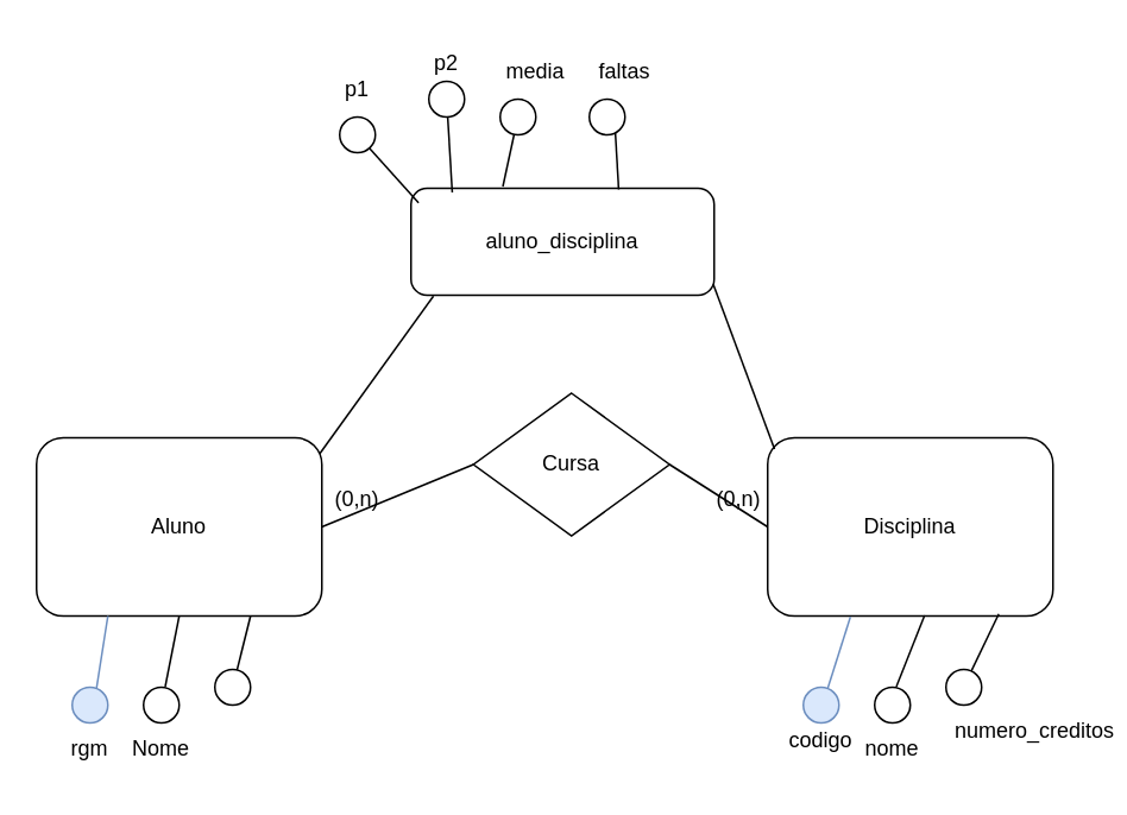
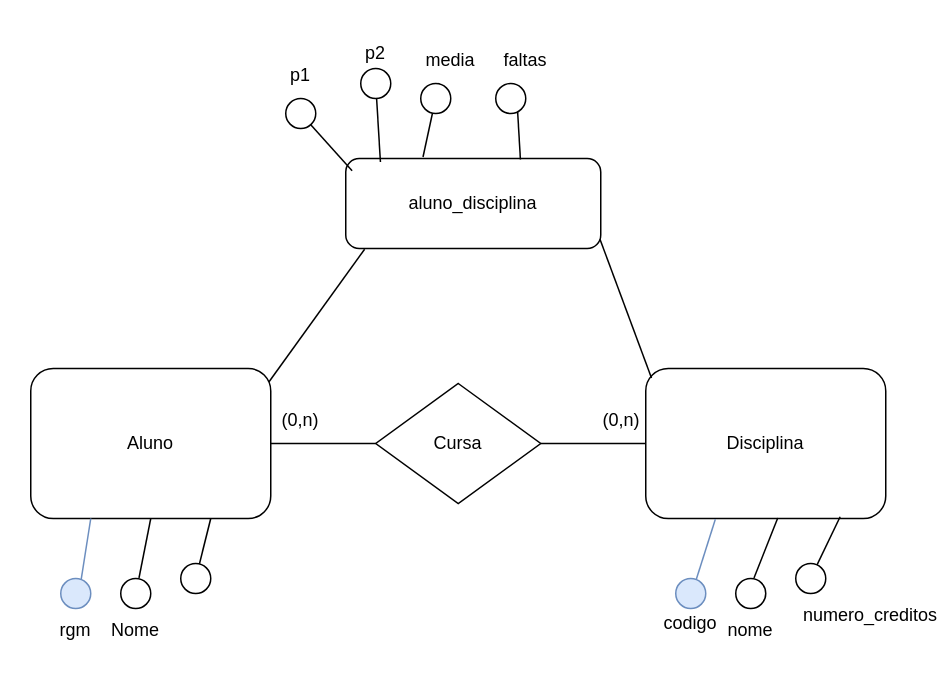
  <mxCell id="0" />
  <mxCell id="1" parent="0" />
  <mxCell id="2" value="Disciplina" style="rounded=1;whiteSpace=wrap;html=1;" vertex="1" parent="1"><mxGeometry x="430" y="245" width="160" height="100" as="geometry" /></mxCell>
  <mxCell id="3" value="Aluno" style="rounded=1;whiteSpace=wrap;html=1;" vertex="1" parent="1"><mxGeometry x="20" y="245" width="160" height="100" as="geometry" /></mxCell>
- <mxCell id="4" value="Cursa" style="rhombus;whiteSpace=wrap;html=1;" vertex="1" parent="1"><mxGeometry x="265" y="220" width="110" height="80" as="geometry" /></mxCell>
+ <mxCell id="4" value="Cursa" style="rhombus;whiteSpace=wrap;html=1;" vertex="1" parent="1"><mxGeometry x="250" y="255" width="110" height="80" as="geometry" /></mxCell>
  <mxCell id="5" value="" style="endArrow=none;html=1;rounded=0;exitX=1;exitY=0.5;exitDx=0;exitDy=0;entryX=0;entryY=0.5;entryDx=0;entryDy=0;" edge="1" parent="1" source="4" target="2"><mxGeometry width="50" height="50" relative="1" as="geometry"><mxPoint x="390" y="375" as="sourcePoint" /><mxPoint x="440" y="325" as="targetPoint" /></mxGeometry></mxCell>
  <mxCell id="6" value="" style="endArrow=none;html=1;rounded=0;exitX=1;exitY=0.5;exitDx=0;exitDy=0;entryX=0;entryY=0.5;entryDx=0;entryDy=0;" edge="1" parent="1" source="3" target="4"><mxGeometry width="50" height="50" relative="1" as="geometry"><mxPoint x="390" y="375" as="sourcePoint" /><mxPoint x="440" y="325" as="targetPoint" /></mxGeometry></mxCell>
  <mxCell id="7" value="" style="endArrow=none;html=1;rounded=0;exitX=0.75;exitY=1;exitDx=0;exitDy=0;" edge="1" parent="1" source="3" target="10"><mxGeometry width="50" height="50" relative="1" as="geometry"><mxPoint x="390" y="375" as="sourcePoint" /><mxPoint x="130" y="385" as="targetPoint" /></mxGeometry></mxCell>
  <mxCell id="8" value="" style="endArrow=none;html=1;rounded=0;exitX=0.5;exitY=1;exitDx=0;exitDy=0;entryX=0.608;entryY=-0.017;entryDx=0;entryDy=0;entryPerimeter=0;" edge="1" parent="1" source="3" target="11"><mxGeometry width="50" height="50" relative="1" as="geometry"><mxPoint x="390" y="375" as="sourcePoint" /><mxPoint x="90" y="385" as="targetPoint" /></mxGeometry></mxCell>
  <mxCell id="9" value="" style="endArrow=none;html=1;rounded=0;exitX=0.25;exitY=1;exitDx=0;exitDy=0;entryX=0.678;entryY=0.053;entryDx=0;entryDy=0;entryPerimeter=0;fillColor=#dae8fc;strokeColor=#6c8ebf;" edge="1" parent="1" source="3" target="12"><mxGeometry width="50" height="50" relative="1" as="geometry"><mxPoint x="390" y="375" as="sourcePoint" /><mxPoint x="50" y="385" as="targetPoint" /></mxGeometry></mxCell>
  <mxCell id="10" value="" style="ellipse;whiteSpace=wrap;html=1;aspect=fixed;" vertex="1" parent="1"><mxGeometry x="120" y="375" width="20" height="20" as="geometry" /></mxCell>
  <mxCell id="11" value="" style="ellipse;whiteSpace=wrap;html=1;aspect=fixed;" vertex="1" parent="1"><mxGeometry x="80" y="385" width="20" height="20" as="geometry" /></mxCell>
  <mxCell id="12" value="" style="ellipse;whiteSpace=wrap;html=1;aspect=fixed;fillColor=#dae8fc;strokeColor=#6c8ebf;" vertex="1" parent="1"><mxGeometry x="40" y="385" width="20" height="20" as="geometry" /></mxCell>
  <mxCell id="13" value="" style="endArrow=none;html=1;rounded=0;exitX=0.81;exitY=0.988;exitDx=0;exitDy=0;exitPerimeter=0;" edge="1" parent="1" target="16" source="2"><mxGeometry width="50" height="50" relative="1" as="geometry"><mxPoint x="550" y="345" as="sourcePoint" /><mxPoint x="540" y="385" as="targetPoint" /></mxGeometry></mxCell>
  <mxCell id="14" value="" style="endArrow=none;html=1;rounded=0;exitX=0.55;exitY=0.997;exitDx=0;exitDy=0;entryX=0.608;entryY=-0.017;entryDx=0;entryDy=0;entryPerimeter=0;exitPerimeter=0;" edge="1" parent="1" target="17" source="2"><mxGeometry width="50" height="50" relative="1" as="geometry"><mxPoint x="510" y="345" as="sourcePoint" /><mxPoint x="500" y="385" as="targetPoint" /></mxGeometry></mxCell>
  <mxCell id="15" value="" style="endArrow=none;html=1;rounded=0;exitX=0.29;exitY=1.005;exitDx=0;exitDy=0;entryX=0.678;entryY=0.053;entryDx=0;entryDy=0;entryPerimeter=0;exitPerimeter=0;fillColor=#dae8fc;strokeColor=#6c8ebf;" edge="1" parent="1" target="18" source="2"><mxGeometry width="50" height="50" relative="1" as="geometry"><mxPoint x="470" y="345" as="sourcePoint" /><mxPoint x="460" y="385" as="targetPoint" /></mxGeometry></mxCell>
  <mxCell id="16" value="" style="ellipse;whiteSpace=wrap;html=1;aspect=fixed;" vertex="1" parent="1"><mxGeometry x="530" y="375" width="20" height="20" as="geometry" /></mxCell>
  <mxCell id="17" value="" style="ellipse;whiteSpace=wrap;html=1;aspect=fixed;" vertex="1" parent="1"><mxGeometry x="490" y="385" width="20" height="20" as="geometry" /></mxCell>
  <mxCell id="18" value="" style="ellipse;whiteSpace=wrap;html=1;aspect=fixed;fillColor=#dae8fc;strokeColor=#6c8ebf;" vertex="1" parent="1"><mxGeometry x="450" y="385" width="20" height="20" as="geometry" /></mxCell>
  <mxCell id="19" value="rgm" style="text;html=1;align=center;verticalAlign=middle;whiteSpace=wrap;rounded=0;" vertex="1" parent="1"><mxGeometry x="20" y="405" width="60" height="30" as="geometry" /></mxCell>
  <mxCell id="20" value="Nome" style="text;html=1;align=center;verticalAlign=middle;whiteSpace=wrap;rounded=0;" vertex="1" parent="1"><mxGeometry x="60" y="405" width="60" height="30" as="geometry" /></mxCell>
  <mxCell id="21" value="numero_creditos" style="text;html=1;align=center;verticalAlign=middle;whiteSpace=wrap;rounded=0;" vertex="1" parent="1"><mxGeometry x="550" y="395" width="60" height="30" as="geometry" /></mxCell>
  <mxCell id="22" value="nome" style="text;html=1;align=center;verticalAlign=middle;whiteSpace=wrap;rounded=0;" vertex="1" parent="1"><mxGeometry x="470" y="405" width="60" height="30" as="geometry" /></mxCell>
  <mxCell id="23" value="codigo" style="text;html=1;align=center;verticalAlign=middle;whiteSpace=wrap;rounded=0;" vertex="1" parent="1"><mxGeometry x="430" y="400" width="60" height="30" as="geometry" /></mxCell>
  <mxCell id="24" value="(0,n)" style="text;html=1;align=center;verticalAlign=middle;whiteSpace=wrap;rounded=0;" vertex="1" parent="1"><mxGeometry x="384" y="265" width="60" height="30" as="geometry" /></mxCell>
  <mxCell id="25" value="(0,n)" style="text;html=1;align=center;verticalAlign=middle;whiteSpace=wrap;rounded=0;" vertex="1" parent="1"><mxGeometry x="170" y="265" width="60" height="30" as="geometry" /></mxCell>
  <mxCell id="26" value="aluno_disciplina" style="rounded=1;whiteSpace=wrap;html=1;" vertex="1" parent="1"><mxGeometry x="230" y="105" width="170" height="60" as="geometry" /></mxCell>
  <mxCell id="27" value="&lt;div&gt;&lt;br&gt;&lt;/div&gt;&lt;div&gt;&lt;br&gt;&lt;/div&gt;" style="endArrow=none;html=1;rounded=0;entryX=0.024;entryY=0.063;entryDx=0;entryDy=0;entryPerimeter=0;exitX=0.997;exitY=0.897;exitDx=0;exitDy=0;exitPerimeter=0;" edge="1" parent="1" source="26" target="2"><mxGeometry width="50" height="50" relative="1" as="geometry"><mxPoint x="320" y="325" as="sourcePoint" /><mxPoint x="370" y="275" as="targetPoint" /></mxGeometry></mxCell>
  <mxCell id="28" value="" style="endArrow=none;html=1;rounded=0;exitX=0.993;exitY=0.088;exitDx=0;exitDy=0;exitPerimeter=0;entryX=0.074;entryY=1.008;entryDx=0;entryDy=0;entryPerimeter=0;" edge="1" parent="1" source="3" target="26"><mxGeometry width="50" height="50" relative="1" as="geometry"><mxPoint x="320" y="325" as="sourcePoint" /><mxPoint x="370" y="275" as="targetPoint" /></mxGeometry></mxCell>
  <mxCell id="29" value="" style="endArrow=none;html=1;rounded=0;exitX=0.136;exitY=0.039;exitDx=0;exitDy=0;exitPerimeter=0;" edge="1" parent="1" target="32" source="26"><mxGeometry width="50" height="50" relative="1" as="geometry"><mxPoint x="270" y="-25" as="sourcePoint" /><mxPoint x="260" as="targetPoint" y="15" /></mxGeometry></mxCell>
  <mxCell id="30" value="" style="endArrow=none;html=1;rounded=0;entryX=0.608;entryY=-0.017;entryDx=0;entryDy=0;entryPerimeter=0;exitX=0.303;exitY=-0.017;exitDx=0;exitDy=0;exitPerimeter=0;" edge="1" parent="1" target="33" source="26"><mxGeometry width="50" height="50" relative="1" as="geometry"><mxPoint x="280" y="102" as="sourcePoint" /><mxPoint x="220" as="targetPoint" y="15" /></mxGeometry></mxCell>
  <mxCell id="31" value="" style="endArrow=none;html=1;rounded=0;exitX=0.685;exitY=0.011;exitDx=0;exitDy=0;entryX=0.678;entryY=0.053;entryDx=0;entryDy=0;entryPerimeter=0;exitPerimeter=0;" edge="1" parent="1" target="34" source="26"><mxGeometry width="50" height="50" relative="1" as="geometry"><mxPoint x="190" y="-25" as="sourcePoint" /><mxPoint x="180" as="targetPoint" y="15" /></mxGeometry></mxCell>
  <mxCell id="32" value="" style="ellipse;whiteSpace=wrap;html=1;aspect=fixed;" vertex="1" parent="1"><mxGeometry x="240" y="45" width="20" height="20" as="geometry" /></mxCell>
  <mxCell id="33" value="" style="ellipse;whiteSpace=wrap;html=1;aspect=fixed;" vertex="1" parent="1"><mxGeometry x="280" y="55" width="20" height="20" as="geometry" /></mxCell>
  <mxCell id="34" value="" style="ellipse;whiteSpace=wrap;html=1;aspect=fixed;" vertex="1" parent="1"><mxGeometry x="330" y="55" width="20" height="20" as="geometry" /></mxCell>
  <mxCell id="35" value="p1" style="text;html=1;align=center;verticalAlign=middle;whiteSpace=wrap;rounded=0;" vertex="1" parent="1"><mxGeometry x="170" y="35" width="60" height="30" as="geometry" /></mxCell>
  <mxCell id="36" value="p2" style="text;html=1;align=center;verticalAlign=middle;whiteSpace=wrap;rounded=0;" vertex="1" parent="1"><mxGeometry x="220" y="20" width="60" height="30" as="geometry" /></mxCell>
  <mxCell id="37" value="media" style="text;html=1;align=center;verticalAlign=middle;whiteSpace=wrap;rounded=0;" vertex="1" parent="1"><mxGeometry x="270" y="25" width="60" height="30" as="geometry" /></mxCell>
  <mxCell id="38" value="" style="endArrow=none;html=1;rounded=0;exitX=0.025;exitY=0.136;exitDx=0;exitDy=0;exitPerimeter=0;" edge="1" parent="1" target="39" source="26"><mxGeometry width="50" height="50" relative="1" as="geometry"><mxPoint x="256" y="117" as="sourcePoint" /><mxPoint x="270" y="25" as="targetPoint" /></mxGeometry></mxCell>
  <mxCell id="39" value="" style="ellipse;whiteSpace=wrap;html=1;aspect=fixed;" vertex="1" parent="1"><mxGeometry x="190" y="65" width="20" height="20" as="geometry" /></mxCell>
  <mxCell id="40" value="faltas" style="text;html=1;align=center;verticalAlign=middle;whiteSpace=wrap;rounded=0;" vertex="1" parent="1"><mxGeometry x="320" y="25" width="60" height="30" as="geometry" /></mxCell>
